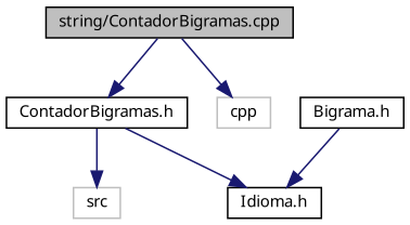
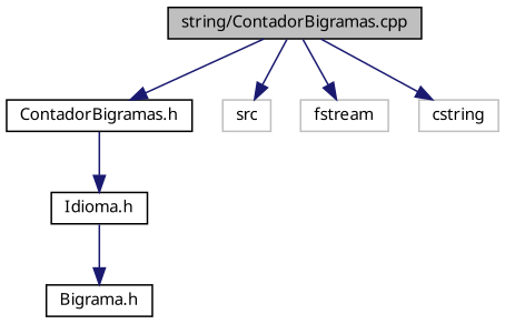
  digraph {
    fontname="Noto Sans"
    node [color=black fillcolor=white fontname="Noto Sans" fontsize=10 shape=record style=filled]
    edge [color=midnightblue fontname="Noto Sans" fontsize=10 labelfontname=Helvetica labelfontsize=10 style=solid]
    n1 [fillcolor=grey75 fontcolor=black height=0.2 label="string/ContadorBigramas.cpp" width=0.4]
    n2 [height=0.2 label="ContadorBigramas.h" width=0.4]
    n3 [color=grey75 height=0.2 label=src width=0.4]
-   n4 [color=grey75 height=0.2 label=cpp width=0.4]
+   n4 [color=grey75 height=0.2 label=fstream width=0.4]
+   n5 [color=grey75 height=0.2 label=cstring width=0.4]
    n6 [height=0.2 label="Idioma.h" width=0.4]
    n7 [height=0.2 label="Bigrama.h" width=0.4]
    n1 -> n2
-   n2 -> n3
+   n1 -> n3
    n1 -> n4
+   n1 -> n5
    n2 -> n6
-   n7 -> n6
+   n6 -> n7
  }
